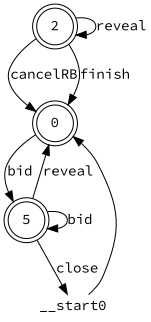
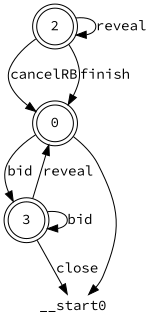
  digraph {
    fontname="Source Code Pro"
    node [fontname="Source Code Pro" shape=doublecircle]
    edge [fontname="Source Code Pro"]
    n1 [label=0]
-   n2 [label=5]
+   n2 [label=3]
    __start0 [height=0 shape=none width=0]
    n4 [label=2]
    n1 -> n2 [label=bid]
    n2 -> n1 [label=reveal]
    n2 -> n2 [label=bid]
    n2 -> __start0 [label=close]
-   __start0 -> n1
+   n1 -> __start0
    n4 -> n1 [label=cancelRB]
    n4 -> n1 [label=finish]
    n4 -> n4 [label=reveal]
  }
